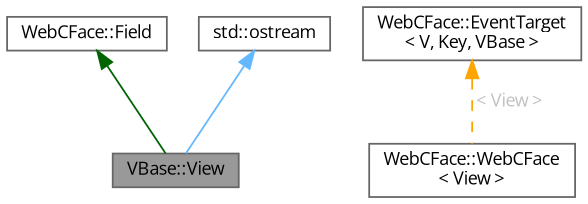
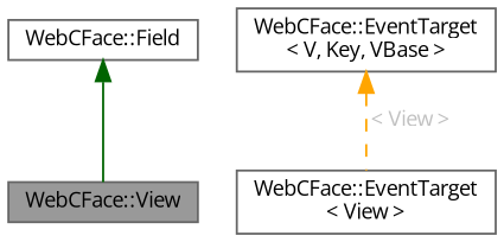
  digraph {
    fontname="Open Sans"
    node [color=gray40 fillcolor=white fontname="Open Sans" fontsize=10 shape=box style=filled]
    edge [dir=back fontname="Open Sans" fontsize=10 labelfontname=Helvetica labelfontsize=10 style=solid]
-   n1 [fillcolor=grey60 fontcolor=black height=0.2 label="VBase::View" width=0.4]
+   n1 [fillcolor=grey60 fontcolor=black height=0.2 label="WebCFace::View" width=0.4]
    n2 [height=0.2 label="WebCFace::Field" width=0.4]
-   n3 [height=0.2 label="WebCFace::WebCFace\l\< View \>" width=0.4]
+   n3 [height=0.2 label="WebCFace::EventTarget\l\< View \>" width=0.4]
    n4 [height=0.2 label="WebCFace::EventTarget\l\< V, Key, VBase \>" width=0.4]
-   n5 [height=0.2 label="std::ostream" width=0.4]
    n2 -> n1 [color=darkgreen]
    n4 -> n3 [color=orange fontcolor=grey label=" \< View \>" style=dashed]
-   n5 -> n1 [color=steelblue1]
  }
